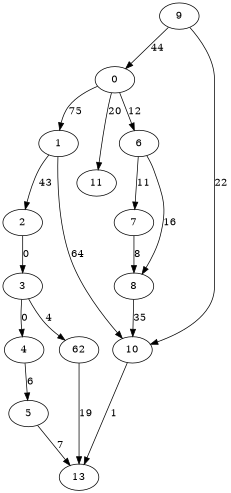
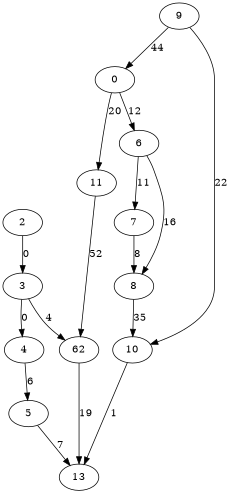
  digraph {
    0
-   1
    6
    11
    2
    10
    7
    8
    9
    n10 [label=62]
    3
    13
    4
    5
-   0 -> 1 [label=75]
    0 -> 6 [label=12]
    0 -> 11 [label=20]
-   1 -> 2 [label=43]
-   1 -> 10 [label=64]
    6 -> 7 [label=11]
    6 -> 8 [label=16]
+   11 -> n10 [label=52]
    2 -> 3 [label=0]
    10 -> 13 [label=1]
    7 -> 8 [label=8]
    8 -> 10 [label=35]
    9 -> 0 [label=44]
    9 -> 10 [label=22]
    n10 -> 13 [label=19]
    3 -> n10 [label=4]
    3 -> 4 [label=0]
    4 -> 5 [label=6]
    5 -> 13 [label=7]
  }
